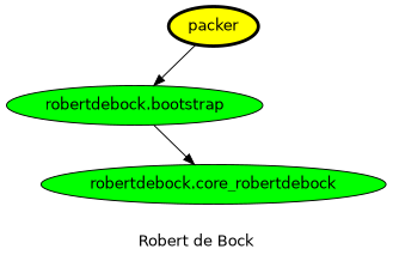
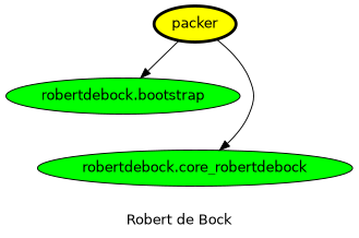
  digraph {
    fontname="DejaVu Sans"
    label="Robert de Bock"
    node [fillcolor=green fontname="DejaVu Sans" style=filled]
    edge [fontname="DejaVu Sans"]
    packer [fillcolor=yellow penwidth=3]
    "robertdebock.bootstrap"
    n3 [label="robertdebock.core_robertdebock"]
    packer -> "robertdebock.bootstrap"
-   "robertdebock.bootstrap" -> n3
+   packer -> n3
  }
